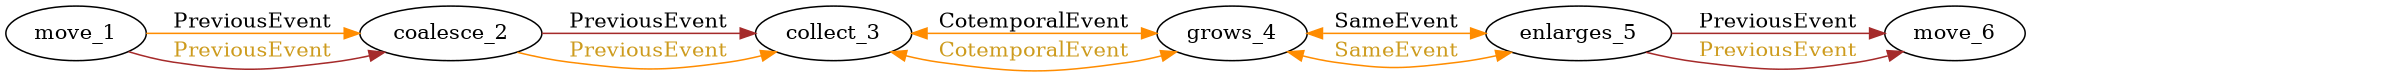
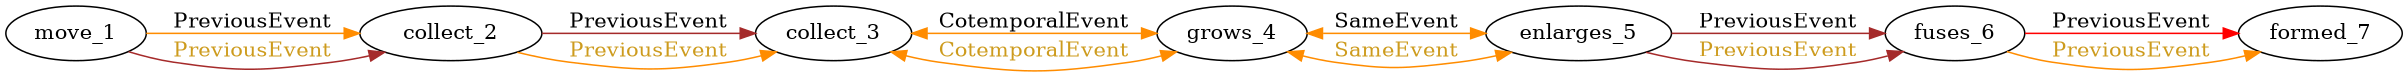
  digraph {
    rankdir=LR
    edge [color=darkorange fontcolor=black]
    n1 [label=move_1]
-   n2 [label=coalesce_2]
+   n2 [label=collect_2]
    n3 [label=collect_3]
    n4 [label=grows_4]
    n5 [label=enlarges_5]
-   n6 [label=move_6]
+   n6 [label=fuses_6]
+   n7 [label=formed_7]
    n1 -> n2 [label=PreviousEvent]
    n1 -> n2 [color=brown fontcolor=goldenrod3 label=PreviousEvent]
    n2 -> n3 [color=brown label=PreviousEvent]
    n2 -> n3 [fontcolor=goldenrod3 label=PreviousEvent]
    n3 -> n4 [dir=both label=CotemporalEvent]
    n3 -> n4 [dir=both fontcolor=goldenrod3 label=CotemporalEvent]
    n4 -> n5 [dir=both label=SameEvent]
    n4 -> n5 [dir=both fontcolor=goldenrod3 label=SameEvent]
    n5 -> n6 [color=brown label=PreviousEvent]
    n5 -> n6 [color=brown fontcolor=goldenrod3 label=PreviousEvent]
+   n6 -> n7 [color=red label=PreviousEvent]
+   n6 -> n7 [fontcolor=goldenrod3 label=PreviousEvent]
  }
